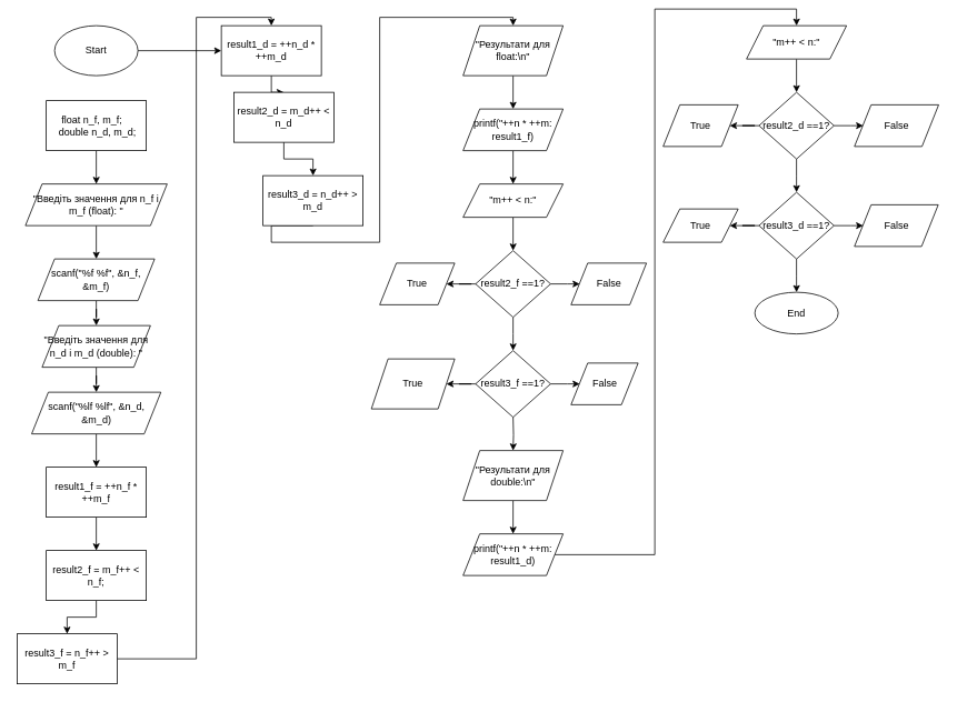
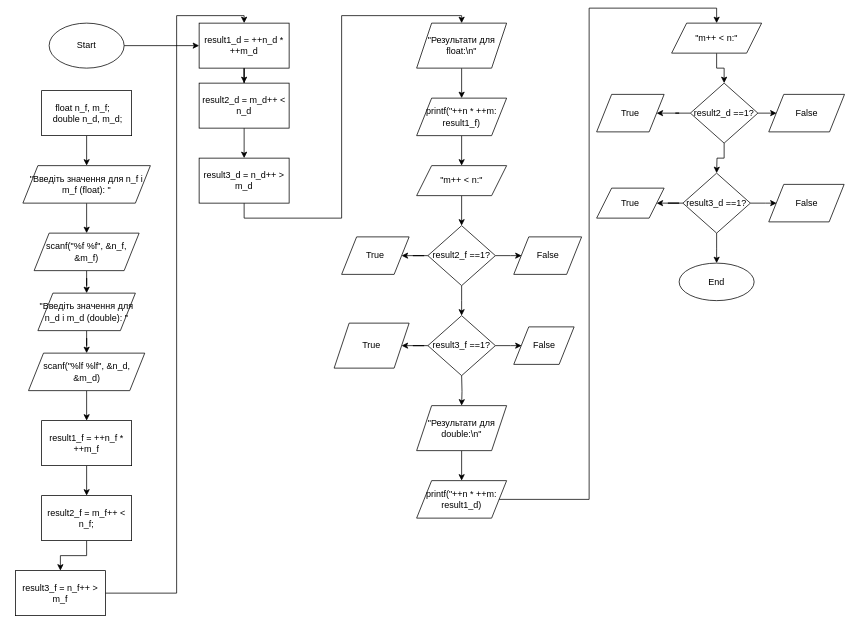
  <mxCell id="0" />
  <mxCell id="1" parent="0" />
  <mxCell id="2" style="edgeStyle=orthogonalEdgeStyle;rounded=0;orthogonalLoop=1;jettySize=auto;html=1;" parent="1" source="3" target="21" edge="1"><mxGeometry relative="1" as="geometry"><mxPoint x="115" y="120" as="targetPoint" /></mxGeometry></mxCell>
  <mxCell id="3" value="Start" style="ellipse;whiteSpace=wrap;html=1;" parent="1" vertex="1"><mxGeometry x="65" y="30" width="100" height="60" as="geometry" /></mxCell>
  <mxCell id="4" style="edgeStyle=orthogonalEdgeStyle;rounded=0;orthogonalLoop=1;jettySize=auto;html=1;" parent="1" source="5" target="7" edge="1"><mxGeometry relative="1" as="geometry"><mxPoint x="115" y="210" as="targetPoint" /></mxGeometry></mxCell>
  <mxCell id="5" value="float n_f, m_f;&amp;nbsp; &amp;nbsp; &amp;nbsp;double n_d, m_d;" style="rounded=0;whiteSpace=wrap;html=1;" parent="1" vertex="1"><mxGeometry x="55" y="120" width="120" height="60" as="geometry" /></mxCell>
  <mxCell id="6" value="" style="edgeStyle=orthogonalEdgeStyle;rounded=0;orthogonalLoop=1;jettySize=auto;html=1;" parent="1" source="7" target="9" edge="1"><mxGeometry relative="1" as="geometry" /></mxCell>
  <mxCell id="7" value="&quot;Введіть значення для n_f і m_f (float): &quot;" style="shape=parallelogram;perimeter=parallelogramPerimeter;whiteSpace=wrap;html=1;fixedSize=1;" parent="1" vertex="1"><mxGeometry x="30" y="220" width="170" height="50" as="geometry" /></mxCell>
  <mxCell id="8" style="edgeStyle=orthogonalEdgeStyle;rounded=0;orthogonalLoop=1;jettySize=auto;html=1;" parent="1" source="9" target="11" edge="1"><mxGeometry relative="1" as="geometry"><mxPoint x="115" y="390" as="targetPoint" /></mxGeometry></mxCell>
  <mxCell id="9" value="scanf(&quot;%f %f&quot;, &amp;amp;n_f, &amp;amp;m_f)" style="shape=parallelogram;perimeter=parallelogramPerimeter;whiteSpace=wrap;html=1;fixedSize=1;" parent="1" vertex="1"><mxGeometry x="45" y="310" width="140" height="50" as="geometry" /></mxCell>
  <mxCell id="10" value="" style="edgeStyle=orthogonalEdgeStyle;rounded=0;orthogonalLoop=1;jettySize=auto;html=1;" parent="1" source="11" target="13" edge="1"><mxGeometry relative="1" as="geometry" /></mxCell>
  <mxCell id="11" value="&quot;Введіть значення для n_d і m_d (double): &quot;" style="shape=parallelogram;perimeter=parallelogramPerimeter;whiteSpace=wrap;html=1;fixedSize=1;" parent="1" vertex="1"><mxGeometry x="50" y="390" width="130" height="50" as="geometry" /></mxCell>
  <mxCell id="12" value="" style="edgeStyle=orthogonalEdgeStyle;rounded=0;orthogonalLoop=1;jettySize=auto;html=1;" parent="1" source="13" target="15" edge="1"><mxGeometry relative="1" as="geometry" /></mxCell>
  <mxCell id="13" value="scanf(&quot;%lf %lf&quot;, &amp;amp;n_d, &amp;amp;m_d)" style="shape=parallelogram;perimeter=parallelogramPerimeter;whiteSpace=wrap;html=1;fixedSize=1;" parent="1" vertex="1"><mxGeometry x="37.5" y="470" width="155" height="50" as="geometry" /></mxCell>
  <mxCell id="14" style="edgeStyle=orthogonalEdgeStyle;rounded=0;orthogonalLoop=1;jettySize=auto;html=1;" parent="1" source="15" target="17" edge="1"><mxGeometry relative="1" as="geometry"><mxPoint x="115" y="660" as="targetPoint" /></mxGeometry></mxCell>
  <mxCell id="15" value="result1_f = ++n_f * ++m_f" style="whiteSpace=wrap;html=1;" parent="1" vertex="1"><mxGeometry x="55" y="560" width="120" height="60" as="geometry" /></mxCell>
  <mxCell id="16" style="edgeStyle=orthogonalEdgeStyle;rounded=0;orthogonalLoop=1;jettySize=auto;html=1;" parent="1" source="17" target="19" edge="1"><mxGeometry relative="1" as="geometry"><mxPoint x="115" y="760" as="targetPoint" /></mxGeometry></mxCell>
  <mxCell id="17" value="result2_f = m_f++ &amp;lt; n_f;" style="rounded=0;whiteSpace=wrap;html=1;" parent="1" vertex="1"><mxGeometry x="55" y="660" width="120" height="60" as="geometry" /></mxCell>
  <mxCell id="18" style="edgeStyle=orthogonalEdgeStyle;rounded=0;orthogonalLoop=1;jettySize=auto;html=1;entryX=0.5;entryY=0;entryDx=0;entryDy=0;" parent="1" source="19" target="21" edge="1"><mxGeometry relative="1" as="geometry"><Array as="points"><mxPoint x="235" y="790" /><mxPoint x="235" y="20" /><mxPoint x="325" y="20" /></Array></mxGeometry></mxCell>
  <mxCell id="19" value="result3_f = n_f++ &amp;gt; m_f" style="rounded=0;whiteSpace=wrap;html=1;" parent="1" vertex="1"><mxGeometry x="20" y="760" width="120" height="60" as="geometry" /></mxCell>
  <mxCell id="20" style="edgeStyle=orthogonalEdgeStyle;rounded=0;orthogonalLoop=1;jettySize=auto;html=1;" parent="1" source="21" target="23" edge="1"><mxGeometry relative="1" as="geometry"><mxPoint x="325" y="130" as="targetPoint" /></mxGeometry></mxCell>
  <mxCell id="21" value="result1_d = ++n_d * ++m_d" style="rounded=0;whiteSpace=wrap;html=1;" parent="1" vertex="1"><mxGeometry x="265" y="30" width="120" height="60" as="geometry" /></mxCell>
  <mxCell id="22" value="" style="edgeStyle=orthogonalEdgeStyle;rounded=0;orthogonalLoop=1;jettySize=auto;html=1;" parent="1" source="23" target="25" edge="1"><mxGeometry relative="1" as="geometry" /></mxCell>
- <mxCell id="23" value="result2_d = m_d++ &amp;lt; n_d" style="rounded=0;whiteSpace=wrap;html=1;" parent="1" vertex="1"><mxGeometry x="280" y="110" width="120" height="60" as="geometry" /></mxCell>
+ <mxCell id="23" value="result2_d = m_d++ &amp;lt; n_d" style="rounded=0;whiteSpace=wrap;html=1;" parent="1" vertex="1"><mxGeometry x="265" y="110" width="120" height="60" as="geometry" /></mxCell>
  <mxCell id="24" style="edgeStyle=orthogonalEdgeStyle;rounded=0;orthogonalLoop=1;jettySize=auto;html=1;entryX=0.5;entryY=0;entryDx=0;entryDy=0;exitX=0.5;exitY=1;exitDx=0;exitDy=0;" parent="1" source="25" target="27" edge="1"><mxGeometry relative="1" as="geometry"><Array as="points"><mxPoint x="325" y="290" /><mxPoint x="455" y="290" /><mxPoint x="455" y="20" /><mxPoint x="615" y="20" /></Array><mxPoint x="325" y="310" as="sourcePoint" /><mxPoint x="745" y="80" as="targetPoint" /></mxGeometry></mxCell>
- <mxCell id="25" value="result3_d = n_d++ &amp;gt; m_d" style="whiteSpace=wrap;html=1;rounded=0;" parent="1" vertex="1"><mxGeometry x="315" y="210" width="120" height="60" as="geometry" /></mxCell>
+ <mxCell id="25" value="result3_d = n_d++ &amp;gt; m_d" style="whiteSpace=wrap;html=1;rounded=0;" parent="1" vertex="1"><mxGeometry x="265" y="210" width="120" height="60" as="geometry" /></mxCell>
  <mxCell id="26" value="" style="edgeStyle=orthogonalEdgeStyle;rounded=0;orthogonalLoop=1;jettySize=auto;html=1;" parent="1" source="27" target="29" edge="1"><mxGeometry relative="1" as="geometry" /></mxCell>
  <mxCell id="27" value="&quot;Результати для float:\n&quot;" style="shape=parallelogram;perimeter=parallelogramPerimeter;whiteSpace=wrap;html=1;fixedSize=1;rounded=0;" parent="1" vertex="1"><mxGeometry x="555" y="30" width="120" height="60" as="geometry" /></mxCell>
  <mxCell id="28" style="edgeStyle=orthogonalEdgeStyle;rounded=0;orthogonalLoop=1;jettySize=auto;html=1;" parent="1" source="29" target="31" edge="1"><mxGeometry relative="1" as="geometry"><mxPoint x="615" y="220" as="targetPoint" /></mxGeometry></mxCell>
  <mxCell id="29" value="printf(&quot;++n * ++m: result1_f)" style="shape=parallelogram;perimeter=parallelogramPerimeter;whiteSpace=wrap;html=1;fixedSize=1;rounded=0;" parent="1" vertex="1"><mxGeometry x="555" y="130" width="120" height="50" as="geometry" /></mxCell>
  <mxCell id="30" style="edgeStyle=orthogonalEdgeStyle;rounded=0;orthogonalLoop=1;jettySize=auto;html=1;" parent="1" source="31" target="35" edge="1"><mxGeometry relative="1" as="geometry"><mxPoint x="615" y="280" as="targetPoint" /></mxGeometry></mxCell>
  <mxCell id="31" value="&quot;m++ &amp;lt; n:&quot;" style="shape=parallelogram;perimeter=parallelogramPerimeter;whiteSpace=wrap;html=1;fixedSize=1;" parent="1" vertex="1"><mxGeometry x="555" y="220" width="120" height="40" as="geometry" /></mxCell>
  <mxCell id="32" style="edgeStyle=orthogonalEdgeStyle;rounded=0;orthogonalLoop=1;jettySize=auto;html=1;" parent="1" source="35" target="36" edge="1"><mxGeometry relative="1" as="geometry"><mxPoint x="525" y="390" as="targetPoint" /></mxGeometry></mxCell>
  <mxCell id="33" style="edgeStyle=orthogonalEdgeStyle;rounded=0;orthogonalLoop=1;jettySize=auto;html=1;" parent="1" source="35" edge="1"><mxGeometry relative="1" as="geometry"><mxPoint x="695" y="340" as="targetPoint" /></mxGeometry></mxCell>
  <mxCell id="34" style="edgeStyle=orthogonalEdgeStyle;rounded=0;orthogonalLoop=1;jettySize=auto;html=1;" parent="1" source="35" edge="1"><mxGeometry relative="1" as="geometry"><mxPoint x="615" y="420" as="targetPoint" /></mxGeometry></mxCell>
  <mxCell id="35" value="result2_f ==1?" style="rhombus;whiteSpace=wrap;html=1;" parent="1" vertex="1"><mxGeometry x="570" y="300" width="90" height="80" as="geometry" /></mxCell>
  <mxCell id="36" value="True" style="shape=parallelogram;perimeter=parallelogramPerimeter;whiteSpace=wrap;html=1;fixedSize=1;" parent="1" vertex="1"><mxGeometry x="455" y="315" width="90" height="50" as="geometry" /></mxCell>
  <mxCell id="37" value="False" style="shape=parallelogram;perimeter=parallelogramPerimeter;whiteSpace=wrap;html=1;fixedSize=1;" parent="1" vertex="1"><mxGeometry x="684.5" y="315" width="90.5" height="50" as="geometry" /></mxCell>
  <mxCell id="38" style="edgeStyle=orthogonalEdgeStyle;rounded=0;orthogonalLoop=1;jettySize=auto;html=1;" parent="1" source="40" target="41" edge="1"><mxGeometry relative="1" as="geometry"><mxPoint x="525" y="510" as="targetPoint" /></mxGeometry></mxCell>
  <mxCell id="39" style="edgeStyle=orthogonalEdgeStyle;rounded=0;orthogonalLoop=1;jettySize=auto;html=1;" parent="1" source="40" edge="1"><mxGeometry relative="1" as="geometry"><mxPoint x="695" y="460" as="targetPoint" /></mxGeometry></mxCell>
  <mxCell id="40" value="result3_f ==1?" style="rhombus;whiteSpace=wrap;html=1;" parent="1" vertex="1"><mxGeometry x="570" y="420" width="90" height="80" as="geometry" /></mxCell>
  <mxCell id="41" value="True" style="shape=parallelogram;perimeter=parallelogramPerimeter;whiteSpace=wrap;html=1;fixedSize=1;" parent="1" vertex="1"><mxGeometry x="445" y="430" width="100" height="60" as="geometry" /></mxCell>
  <mxCell id="42" value="False" style="shape=parallelogram;perimeter=parallelogramPerimeter;whiteSpace=wrap;html=1;fixedSize=1;" parent="1" vertex="1"><mxGeometry x="684.5" y="435" width="80.5" height="50" as="geometry" /></mxCell>
  <mxCell id="43" value="" style="edgeStyle=orthogonalEdgeStyle;rounded=0;orthogonalLoop=1;jettySize=auto;html=1;" parent="1" target="45" edge="1"><mxGeometry relative="1" as="geometry"><mxPoint x="615" y="500" as="sourcePoint" /></mxGeometry></mxCell>
  <mxCell id="44" value="" style="edgeStyle=orthogonalEdgeStyle;rounded=0;orthogonalLoop=1;jettySize=auto;html=1;" parent="1" source="45" target="47" edge="1"><mxGeometry relative="1" as="geometry" /></mxCell>
  <mxCell id="45" value="&quot;Результати для double:\n&quot;" style="shape=parallelogram;perimeter=parallelogramPerimeter;whiteSpace=wrap;html=1;fixedSize=1;rounded=0;" parent="1" vertex="1"><mxGeometry x="555" y="540" width="120" height="60" as="geometry" /></mxCell>
  <mxCell id="46" style="edgeStyle=orthogonalEdgeStyle;rounded=0;orthogonalLoop=1;jettySize=auto;html=1;entryX=0.5;entryY=0;entryDx=0;entryDy=0;" edge="1" parent="1" source="47" target="49"><mxGeometry relative="1" as="geometry" /></mxCell>
  <mxCell id="47" value="printf(&quot;++n * ++m: result1_d)" style="shape=parallelogram;perimeter=parallelogramPerimeter;whiteSpace=wrap;html=1;fixedSize=1;rounded=0;" parent="1" vertex="1"><mxGeometry x="555" y="640" width="120" height="50" as="geometry" /></mxCell>
  <mxCell id="48" style="edgeStyle=orthogonalEdgeStyle;rounded=0;orthogonalLoop=1;jettySize=auto;html=1;" parent="1" source="49" target="53" edge="1"><mxGeometry relative="1" as="geometry"><mxPoint x="955" y="90" as="targetPoint" /></mxGeometry></mxCell>
  <mxCell id="49" value="&quot;m++ &amp;lt; n:&quot;" style="shape=parallelogram;perimeter=parallelogramPerimeter;whiteSpace=wrap;html=1;fixedSize=1;" parent="1" vertex="1"><mxGeometry x="895" y="30" width="120" height="40" as="geometry" /></mxCell>
  <mxCell id="50" style="edgeStyle=orthogonalEdgeStyle;rounded=0;orthogonalLoop=1;jettySize=auto;html=1;" parent="1" source="53" target="54" edge="1"><mxGeometry relative="1" as="geometry"><mxPoint x="865" y="200" as="targetPoint" /></mxGeometry></mxCell>
  <mxCell id="51" style="edgeStyle=orthogonalEdgeStyle;rounded=0;orthogonalLoop=1;jettySize=auto;html=1;" parent="1" source="53" edge="1"><mxGeometry relative="1" as="geometry"><mxPoint x="1035" y="150" as="targetPoint" /></mxGeometry></mxCell>
  <mxCell id="52" style="edgeStyle=orthogonalEdgeStyle;rounded=0;orthogonalLoop=1;jettySize=auto;html=1;" parent="1" source="53" edge="1"><mxGeometry relative="1" as="geometry"><mxPoint x="955" y="230" as="targetPoint" /></mxGeometry></mxCell>
- <mxCell id="53" value="result2_d ==1?" style="rhombus;whiteSpace=wrap;html=1;" parent="1" vertex="1"><mxGeometry x="910" y="110" width="90" height="80" as="geometry" /></mxCell>
+ <mxCell id="53" value="result2_d ==1?" style="rhombus;whiteSpace=wrap;html=1;" parent="1" vertex="1"><mxGeometry x="920" y="110" width="90" height="80" as="geometry" /></mxCell>
  <mxCell id="54" value="True" style="shape=parallelogram;perimeter=parallelogramPerimeter;whiteSpace=wrap;html=1;fixedSize=1;" parent="1" vertex="1"><mxGeometry x="795" y="125" width="90" height="50" as="geometry" /></mxCell>
  <mxCell id="55" value="False" style="shape=parallelogram;perimeter=parallelogramPerimeter;whiteSpace=wrap;html=1;fixedSize=1;" parent="1" vertex="1"><mxGeometry x="1024.5" y="125" width="101" height="50" as="geometry" /></mxCell>
  <mxCell id="56" style="edgeStyle=orthogonalEdgeStyle;rounded=0;orthogonalLoop=1;jettySize=auto;html=1;" parent="1" source="59" target="60" edge="1"><mxGeometry relative="1" as="geometry"><mxPoint x="865" y="320" as="targetPoint" /></mxGeometry></mxCell>
  <mxCell id="57" style="edgeStyle=orthogonalEdgeStyle;rounded=0;orthogonalLoop=1;jettySize=auto;html=1;" parent="1" source="59" edge="1"><mxGeometry relative="1" as="geometry"><mxPoint x="1035" y="270" as="targetPoint" /></mxGeometry></mxCell>
  <mxCell id="58" style="edgeStyle=orthogonalEdgeStyle;rounded=0;orthogonalLoop=1;jettySize=auto;html=1;" parent="1" source="59" edge="1"><mxGeometry relative="1" as="geometry"><mxPoint x="955" y="350" as="targetPoint" /></mxGeometry></mxCell>
  <mxCell id="59" value="result3_d ==1?" style="rhombus;whiteSpace=wrap;html=1;" parent="1" vertex="1"><mxGeometry x="910" y="230" width="90" height="80" as="geometry" /></mxCell>
  <mxCell id="60" value="True" style="shape=parallelogram;perimeter=parallelogramPerimeter;whiteSpace=wrap;html=1;fixedSize=1;" parent="1" vertex="1"><mxGeometry x="795" y="250" width="90" height="40" as="geometry" /></mxCell>
  <mxCell id="61" value="False" style="shape=parallelogram;perimeter=parallelogramPerimeter;whiteSpace=wrap;html=1;fixedSize=1;" parent="1" vertex="1"><mxGeometry x="1024.5" y="245" width="100.5" height="50" as="geometry" /></mxCell>
  <mxCell id="62" value="End" style="ellipse;whiteSpace=wrap;html=1;" parent="1" vertex="1"><mxGeometry x="905" y="350" width="100" height="50" as="geometry" /></mxCell>
